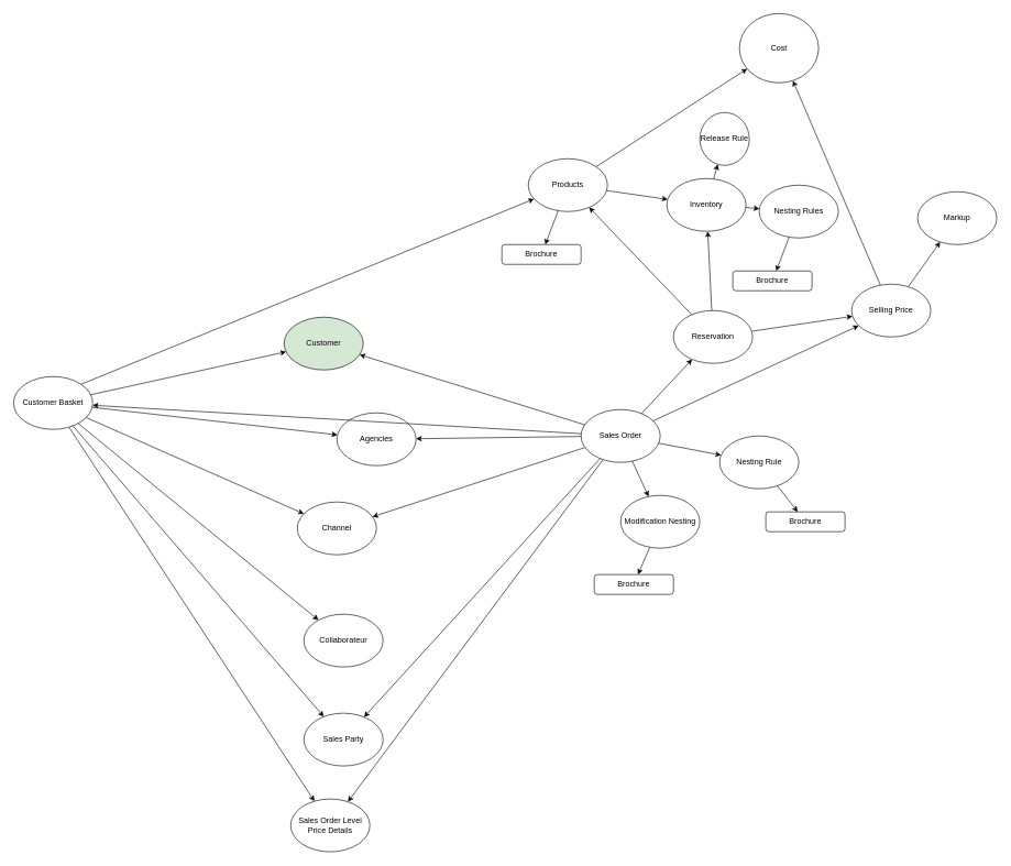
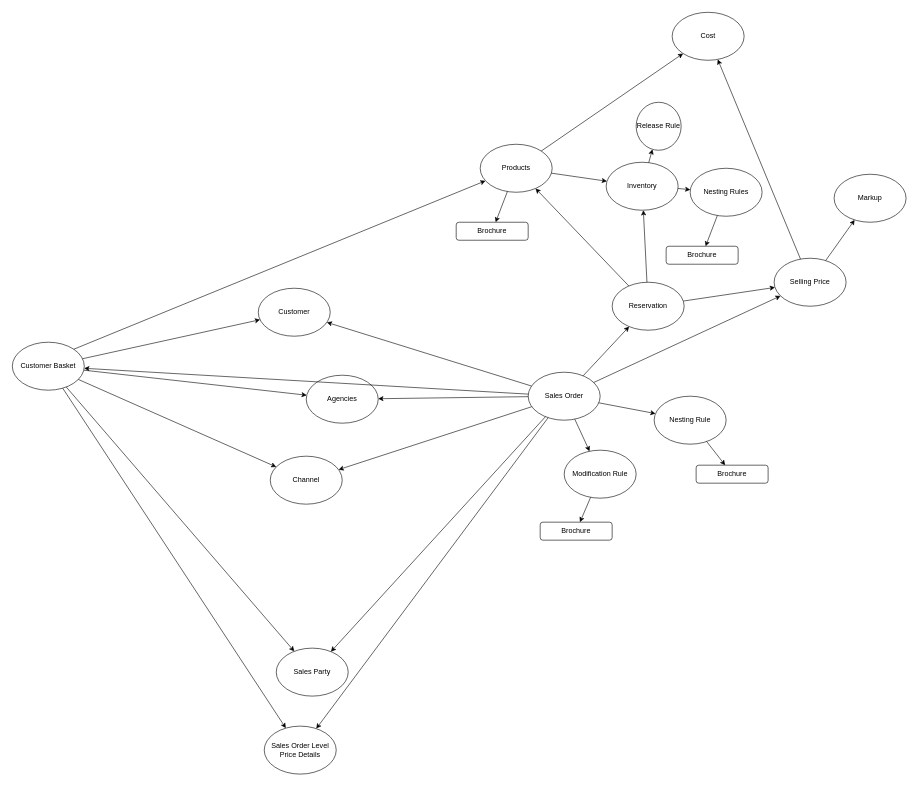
  <mxCell id="0" />
  <mxCell id="1" parent="0" />
  <mxCell id="2" value="Sales Order" style="ellipse;whiteSpace=wrap;html=1;" parent="1" vertex="1"><mxGeometry x="880" y="620" width="120" height="80" as="geometry" /></mxCell>
  <mxCell id="3" value="Sales Party" style="ellipse;whiteSpace=wrap;html=1;" parent="1" vertex="1"><mxGeometry x="460" y="1080" width="120" height="80" as="geometry" /></mxCell>
  <mxCell id="4" value="" style="endArrow=classic;html=1;" parent="1" source="2" target="3" edge="1"><mxGeometry width="50" height="50" relative="1" as="geometry"><mxPoint x="1020" y="730" as="sourcePoint" /><mxPoint x="1070" y="680" as="targetPoint" /></mxGeometry></mxCell>
  <mxCell id="5" value="Sales Order Level Price Details" style="ellipse;whiteSpace=wrap;html=1;" parent="1" vertex="1"><mxGeometry x="440" y="1210" width="120" height="80" as="geometry" /></mxCell>
  <mxCell id="6" value="" style="endArrow=classic;html=1;" parent="1" source="2" target="5" edge="1"><mxGeometry width="50" height="50" relative="1" as="geometry"><mxPoint x="1040" y="790" as="sourcePoint" /><mxPoint x="1010" y="740" as="targetPoint" /></mxGeometry></mxCell>
  <mxCell id="7" value="Channel" style="ellipse;whiteSpace=wrap;html=1;" parent="1" vertex="1"><mxGeometry x="450" y="760" width="120" height="80" as="geometry" /></mxCell>
  <mxCell id="8" value="" style="endArrow=classic;html=1;" parent="1" source="2" target="7" edge="1"><mxGeometry width="50" height="50" relative="1" as="geometry"><mxPoint x="1020" y="730" as="sourcePoint" /><mxPoint x="1070" y="680" as="targetPoint" /></mxGeometry></mxCell>
  <mxCell id="9" value="Reservation" style="ellipse;whiteSpace=wrap;html=1;" parent="1" vertex="1"><mxGeometry x="1020" y="470" width="120" height="80" as="geometry" /></mxCell>
  <mxCell id="10" value="" style="endArrow=classic;html=1;" parent="1" source="2" target="9" edge="1"><mxGeometry width="50" height="50" relative="1" as="geometry"><mxPoint x="920" y="690" as="sourcePoint" /><mxPoint x="970" y="640" as="targetPoint" /></mxGeometry></mxCell>
- <mxCell id="11" value="Customer" style="ellipse;whiteSpace=wrap;html=1;fillColor=#d5e8d4;" parent="1" vertex="1"><mxGeometry x="430" y="480" width="120" height="80" as="geometry" /></mxCell>
+ <mxCell id="11" value="Customer" style="ellipse;whiteSpace=wrap;html=1;" parent="1" vertex="1"><mxGeometry x="430" y="480" width="120" height="80" as="geometry" /></mxCell>
  <mxCell id="12" value="" style="endArrow=classic;html=1;" parent="1" source="2" target="11" edge="1"><mxGeometry width="50" height="50" relative="1" as="geometry"><mxPoint x="630" y="870" as="sourcePoint" /><mxPoint x="680" y="820" as="targetPoint" /></mxGeometry></mxCell>
- <mxCell id="13" value="Collaborateur" style="ellipse;whiteSpace=wrap;html=1;" parent="1" vertex="1"><mxGeometry x="460" y="930" width="120" height="80" as="geometry" /></mxCell>
  <mxCell id="14" value="" style="endArrow=classic;html=1;" parent="1" source="2" target="32" edge="1"><mxGeometry width="50" height="50" relative="1" as="geometry"><mxPoint x="1020" y="730" as="sourcePoint" /><mxPoint x="1070" y="680" as="targetPoint" /></mxGeometry></mxCell>
  <mxCell id="15" value="Agencies" style="ellipse;whiteSpace=wrap;html=1;" parent="1" vertex="1"><mxGeometry x="510" y="625" width="120" height="80" as="geometry" /></mxCell>
  <mxCell id="16" value="" style="endArrow=classic;html=1;" parent="1" source="2" target="15" edge="1"><mxGeometry width="50" height="50" relative="1" as="geometry"><mxPoint x="1030" y="590" as="sourcePoint" /><mxPoint x="1080" y="540" as="targetPoint" /></mxGeometry></mxCell>
  <mxCell id="17" value="Products" style="ellipse;whiteSpace=wrap;html=1;" parent="1" vertex="1"><mxGeometry x="800" y="240" width="120" height="80" as="geometry" /></mxCell>
  <mxCell id="18" value="Customer Basket" style="ellipse;whiteSpace=wrap;html=1;" parent="1" vertex="1"><mxGeometry x="20" y="570" width="120" height="80" as="geometry" /></mxCell>
  <mxCell id="19" value="" style="endArrow=classic;html=1;" parent="1" source="2" target="18" edge="1"><mxGeometry width="50" height="50" relative="1" as="geometry"><mxPoint x="1020" y="530" as="sourcePoint" /><mxPoint x="1070" y="480" as="targetPoint" /></mxGeometry></mxCell>
  <mxCell id="20" value="" style="endArrow=classic;html=1;" parent="1" source="18" target="11" edge="1"><mxGeometry width="50" height="50" relative="1" as="geometry"><mxPoint x="580" y="630" as="sourcePoint" /><mxPoint x="630" y="580" as="targetPoint" /></mxGeometry></mxCell>
  <mxCell id="21" value="" style="endArrow=classic;html=1;" parent="1" source="18" target="15" edge="1"><mxGeometry width="50" height="50" relative="1" as="geometry"><mxPoint x="170" y="720" as="sourcePoint" /><mxPoint x="220" y="670" as="targetPoint" /></mxGeometry></mxCell>
  <mxCell id="22" value="" style="endArrow=classic;html=1;" parent="1" source="18" target="7" edge="1"><mxGeometry width="50" height="50" relative="1" as="geometry"><mxPoint x="250" y="770" as="sourcePoint" /><mxPoint x="300" y="720" as="targetPoint" /></mxGeometry></mxCell>
- <mxCell id="23" value="" style="endArrow=classic;html=1;" parent="1" source="18" target="13" edge="1"><mxGeometry width="50" height="50" relative="1" as="geometry"><mxPoint x="260" y="860" as="sourcePoint" /><mxPoint x="310" y="810" as="targetPoint" /></mxGeometry></mxCell>
  <mxCell id="24" value="" style="endArrow=classic;html=1;" parent="1" source="18" target="3" edge="1"><mxGeometry width="50" height="50" relative="1" as="geometry"><mxPoint x="580" y="830" as="sourcePoint" /><mxPoint x="630" y="780" as="targetPoint" /></mxGeometry></mxCell>
  <mxCell id="25" value="" style="endArrow=classic;html=1;" parent="1" source="18" target="5" edge="1"><mxGeometry width="50" height="50" relative="1" as="geometry"><mxPoint x="170" y="1030" as="sourcePoint" /><mxPoint x="220" y="980" as="targetPoint" /></mxGeometry></mxCell>
  <mxCell id="26" value="" style="endArrow=classic;html=1;exitX=1;exitY=0;exitDx=0;exitDy=0;" parent="1" source="18" target="17" edge="1"><mxGeometry width="50" height="50" relative="1" as="geometry"><mxPoint x="300" y="480" as="sourcePoint" /><mxPoint x="350" y="430" as="targetPoint" /></mxGeometry></mxCell>
  <mxCell id="27" value="Inventory" style="ellipse;whiteSpace=wrap;html=1;" parent="1" vertex="1"><mxGeometry x="1010" y="270" width="120" height="80" as="geometry" /></mxCell>
  <mxCell id="28" value="" style="endArrow=classic;html=1;" parent="1" source="17" target="27" edge="1"><mxGeometry width="50" height="50" relative="1" as="geometry"><mxPoint x="910" y="290" as="sourcePoint" /><mxPoint x="960" y="240" as="targetPoint" /></mxGeometry></mxCell>
  <mxCell id="29" value="" style="endArrow=classic;html=1;" parent="1" source="9" target="27" edge="1"><mxGeometry width="50" height="50" relative="1" as="geometry"><mxPoint x="1150" y="400" as="sourcePoint" /><mxPoint x="1200" y="350" as="targetPoint" /></mxGeometry></mxCell>
  <mxCell id="30" value="" style="endArrow=classic;html=1;" parent="1" source="9" target="17" edge="1"><mxGeometry width="50" height="50" relative="1" as="geometry"><mxPoint x="960" y="410" as="sourcePoint" /><mxPoint x="1010" y="360" as="targetPoint" /></mxGeometry></mxCell>
  <mxCell id="31" value="" style="endArrow=classic;html=1;" parent="1" source="17" target="43" edge="1"><mxGeometry width="50" height="50" relative="1" as="geometry"><mxPoint x="750" y="430" as="sourcePoint" /><mxPoint x="845.689" y="380.18" as="targetPoint" /></mxGeometry></mxCell>
  <mxCell id="32" value="Selling Price" style="ellipse;whiteSpace=wrap;html=1;" parent="1" vertex="1"><mxGeometry x="1290" y="430" width="120" height="80" as="geometry" /></mxCell>
  <mxCell id="33" value="" style="endArrow=classic;html=1;" parent="1" source="9" target="32" edge="1"><mxGeometry width="50" height="50" relative="1" as="geometry"><mxPoint x="1150" y="510" as="sourcePoint" /><mxPoint x="1200" y="460" as="targetPoint" /></mxGeometry></mxCell>
- <mxCell id="34" value="Cost" style="ellipse;whiteSpace=wrap;html=1;" parent="1" vertex="1"><mxGeometry x="1120" y="20" width="120" height="105" as="geometry" /></mxCell>
+ <mxCell id="34" value="Cost" style="ellipse;whiteSpace=wrap;html=1;" parent="1" vertex="1"><mxGeometry x="1120" y="20" width="120" height="80" as="geometry" /></mxCell>
  <mxCell id="35" value="" style="endArrow=classic;html=1;" parent="1" source="17" target="34" edge="1"><mxGeometry width="50" height="50" relative="1" as="geometry"><mxPoint x="890" y="270" as="sourcePoint" /><mxPoint x="940" y="220" as="targetPoint" /></mxGeometry></mxCell>
  <mxCell id="36" value="Markup" style="ellipse;whiteSpace=wrap;html=1;" parent="1" vertex="1"><mxGeometry x="1390" y="290" width="120" height="80" as="geometry" /></mxCell>
  <mxCell id="37" value="" style="endArrow=classic;html=1;" parent="1" source="32" target="36" edge="1"><mxGeometry width="50" height="50" relative="1" as="geometry"><mxPoint x="1080" y="310" as="sourcePoint" /><mxPoint x="1130" y="260" as="targetPoint" /></mxGeometry></mxCell>
  <mxCell id="38" value="" style="endArrow=classic;html=1;" parent="1" source="32" target="34" edge="1"><mxGeometry width="50" height="50" relative="1" as="geometry"><mxPoint x="1290" y="380" as="sourcePoint" /><mxPoint x="1340" y="330" as="targetPoint" /></mxGeometry></mxCell>
  <mxCell id="39" value="Release Rule" style="ellipse;whiteSpace=wrap;html=1;" parent="1" vertex="1"><mxGeometry x="1060" y="170" width="75" height="80" as="geometry" /></mxCell>
  <mxCell id="40" value="" style="endArrow=classic;html=1;" parent="1" source="27" target="39" edge="1"><mxGeometry width="50" height="50" relative="1" as="geometry"><mxPoint x="1120" y="320" as="sourcePoint" /><mxPoint x="1170" y="270" as="targetPoint" /></mxGeometry></mxCell>
  <mxCell id="41" value="Nesting Rules" style="ellipse;whiteSpace=wrap;html=1;" parent="1" vertex="1"><mxGeometry x="1150" y="280" width="120" height="80" as="geometry" /></mxCell>
  <mxCell id="42" value="" style="endArrow=classic;html=1;" parent="1" source="27" target="41" edge="1"><mxGeometry width="50" height="50" relative="1" as="geometry"><mxPoint x="1120" y="330" as="sourcePoint" /><mxPoint x="1170" y="280" as="targetPoint" /></mxGeometry></mxCell>
  <mxCell id="43" value="Brochure" style="rounded=1;whiteSpace=wrap;html=1;" parent="1" vertex="1"><mxGeometry x="760" y="370" width="120" height="30" as="geometry" /></mxCell>
  <mxCell id="44" value="Brochure" style="rounded=1;whiteSpace=wrap;html=1;" parent="1" vertex="1"><mxGeometry x="1110" y="410" width="120" height="30" as="geometry" /></mxCell>
  <mxCell id="45" value="" style="endArrow=classic;html=1;" parent="1" source="41" target="44" edge="1"><mxGeometry width="50" height="50" relative="1" as="geometry"><mxPoint x="1080" y="310" as="sourcePoint" /><mxPoint x="1130" y="260" as="targetPoint" /></mxGeometry></mxCell>
- <mxCell id="46" value="Modification Nesting" style="ellipse;whiteSpace=wrap;html=1;" parent="1" vertex="1"><mxGeometry x="940" y="750" width="120" height="80" as="geometry" /></mxCell>
+ <mxCell id="46" value="Modification Rule" style="ellipse;whiteSpace=wrap;html=1;" parent="1" vertex="1"><mxGeometry x="940" y="750" width="120" height="80" as="geometry" /></mxCell>
  <mxCell id="47" value="" style="endArrow=classic;html=1;" parent="1" source="2" target="46" edge="1"><mxGeometry width="50" height="50" relative="1" as="geometry"><mxPoint x="890" y="710" as="sourcePoint" /><mxPoint x="940" y="660" as="targetPoint" /></mxGeometry></mxCell>
  <mxCell id="48" value="Nesting Rule" style="ellipse;whiteSpace=wrap;html=1;" parent="1" vertex="1"><mxGeometry x="1090" y="660" width="120" height="80" as="geometry" /></mxCell>
  <mxCell id="49" value="" style="endArrow=classic;html=1;" parent="1" source="2" target="48" edge="1"><mxGeometry width="50" height="50" relative="1" as="geometry"><mxPoint x="890" y="710" as="sourcePoint" /><mxPoint x="940" y="660" as="targetPoint" /></mxGeometry></mxCell>
  <mxCell id="50" value="Brochure" style="rounded=1;whiteSpace=wrap;html=1;" parent="1" vertex="1"><mxGeometry x="1160" y="775" width="120" height="30" as="geometry" /></mxCell>
  <mxCell id="51" value="Brochure" style="rounded=1;whiteSpace=wrap;html=1;" parent="1" vertex="1"><mxGeometry x="900" y="870" width="120" height="30" as="geometry" /></mxCell>
  <mxCell id="52" value="" style="endArrow=classic;html=1;" parent="1" source="46" target="51" edge="1"><mxGeometry width="50" height="50" relative="1" as="geometry"><mxPoint x="890" y="710" as="sourcePoint" /><mxPoint x="940" y="660" as="targetPoint" /></mxGeometry></mxCell>
  <mxCell id="53" value="" style="endArrow=classic;html=1;" parent="1" source="48" target="50" edge="1"><mxGeometry width="50" height="50" relative="1" as="geometry"><mxPoint x="890" y="710" as="sourcePoint" /><mxPoint x="940" y="660" as="targetPoint" /></mxGeometry></mxCell>
